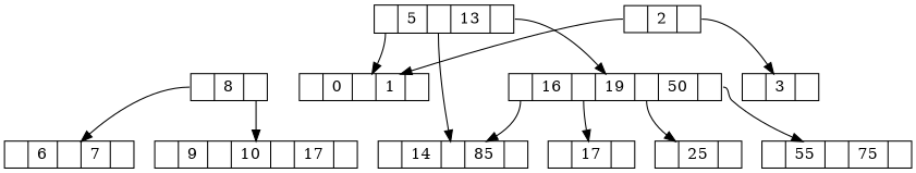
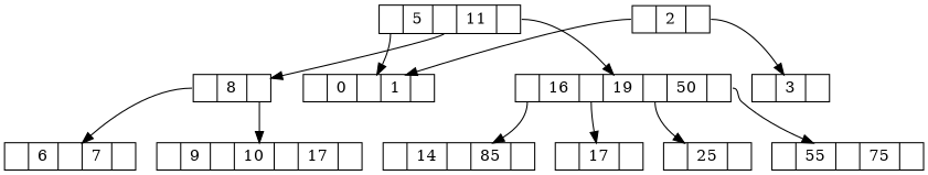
  digraph {
    node [shape=record]
    edge [tailport=f1]
-   n1 [height=.1 label="<f0> |5| <f1> |13| <f2>"]
+   n1 [height=.1 label="<f0> |5| <f1> |11| <f2>"]
    n2 [height=.1 label="<f0> |8| <f1>"]
    n3 [height=.1 label="<f0> |16| <f1> |19| <f2> |50| <f3>"]
    n4 [height=.1 label="<f0> |0| <f1> |1| <f2>"]
    n5 [height=.1 label="<f0> |2| <f1>"]
    n6 [height=.1 label="<f0> |3| <f1>"]
    n7 [height=.1 label="<f0> |6| <f1> |7| <f2>"]
    n8 [height=.1 label="<f0> |9| <f1> |10| <f2> |17| <f3>"]
    n9 [height=.1 label="<f0> |14| <f1> |85| <f2>"]
    n10 [height=.1 label="<f0> |17| <f1>"]
    n11 [height=.1 label="<f0> |25| <f1>"]
    n12 [height=.1 label="<f0> |55| <f1> |75| <f2>"]
-   n1 -> n9
+   n1 -> n2
    n1 -> n3 [tailport=f2]
    n1 -> n4 [tailport=f0]
    n2 -> n7 [tailport=f0]
    n2 -> n8
    n3 -> n9 [tailport=f0]
    n3 -> n10
    n3 -> n11 [tailport=f2]
    n3 -> n12 [tailport=f3]
    n5 -> n4 [tailport=f0]
    n5 -> n6
  }
